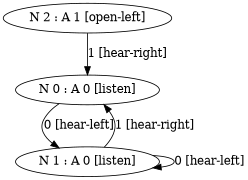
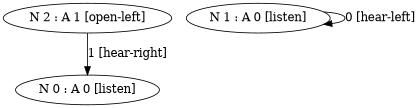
  digraph {
    n1 [label="N 0 : A 0 [listen]"]
    n2 [label="N 1 : A 0 [listen]"]
    n3 [label="N 2 : A 1 [open-left]"]
-   n1 -> n2 [label="0 [hear-left]"]
-   n2 -> n1 [label="1 [hear-right]"]
    n2 -> n2 [label="0 [hear-left]"]
    n3 -> n1 [label="1 [hear-right]"]
  }
